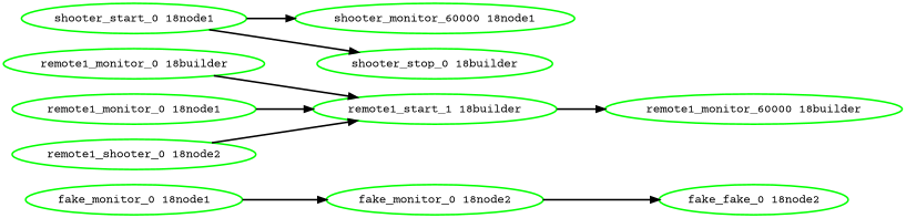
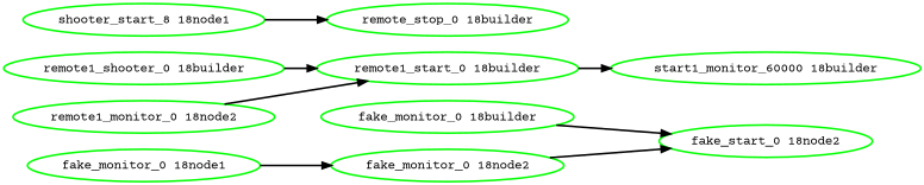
  digraph {
    fontname="Courier Prime"
    rankdir=LR
    node [color=green fontcolor=black fontname="Courier Prime" style=bold]
    edge [fontname="Courier Prime" style=bold]
-   "fake_start_0 18node2" [label="fake_fake_0 18node2"]
+   "fake_monitor_0 18builder"
+   "fake_start_0 18node2"
    "fake_monitor_0 18node1"
    "fake_monitor_0 18node2"
-   "remote1_monitor_0 18builder"
-   "remote1_start_0 18builder" [label="remote1_start_1 18builder"]
-   "remote1_monitor_60000 18builder"
-   "remote1_monitor_0 18node1"
-   "remote1_monitor_0 18node2" [label="remote1_shooter_0 18node2"]
-   "shooter_start_0 18node1"
-   "shooter_monitor_60000 18node1"
-   "shooter_stop_0 18builder"
+   "remote1_monitor_0 18builder" [label="remote1_shooter_0 18builder"]
+   "remote1_start_0 18builder"
+   "remote1_monitor_60000 18builder" [label="start1_monitor_60000 18builder"]
+   "remote1_monitor_0 18node2"
+   "shooter_start_0 18node1" [label="shooter_start_8 18node1"]
+   "shooter_stop_0 18builder" [label="remote_stop_0 18builder"]
+   "fake_monitor_0 18builder" -> "fake_start_0 18node2"
    "fake_monitor_0 18node1" -> "fake_monitor_0 18node2"
    "fake_monitor_0 18node2" -> "fake_start_0 18node2"
    "remote1_monitor_0 18builder" -> "remote1_start_0 18builder"
    "remote1_start_0 18builder" -> "remote1_monitor_60000 18builder"
-   "remote1_monitor_0 18node1" -> "remote1_start_0 18builder"
    "remote1_monitor_0 18node2" -> "remote1_start_0 18builder"
-   "shooter_start_0 18node1" -> "shooter_monitor_60000 18node1"
    "shooter_start_0 18node1" -> "shooter_stop_0 18builder"
  }
